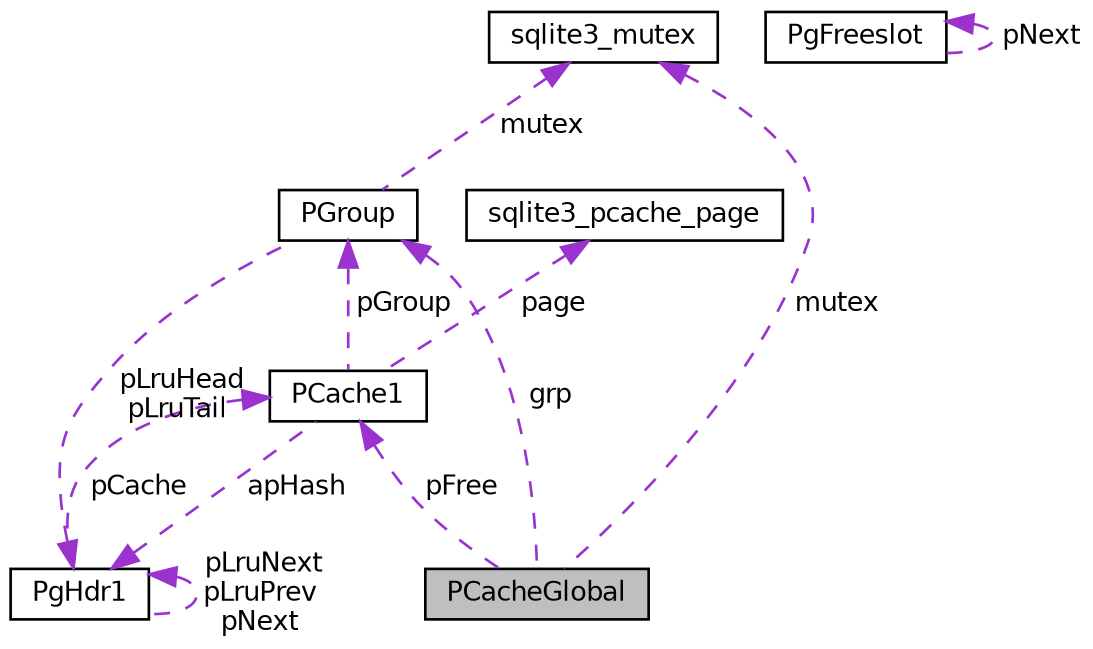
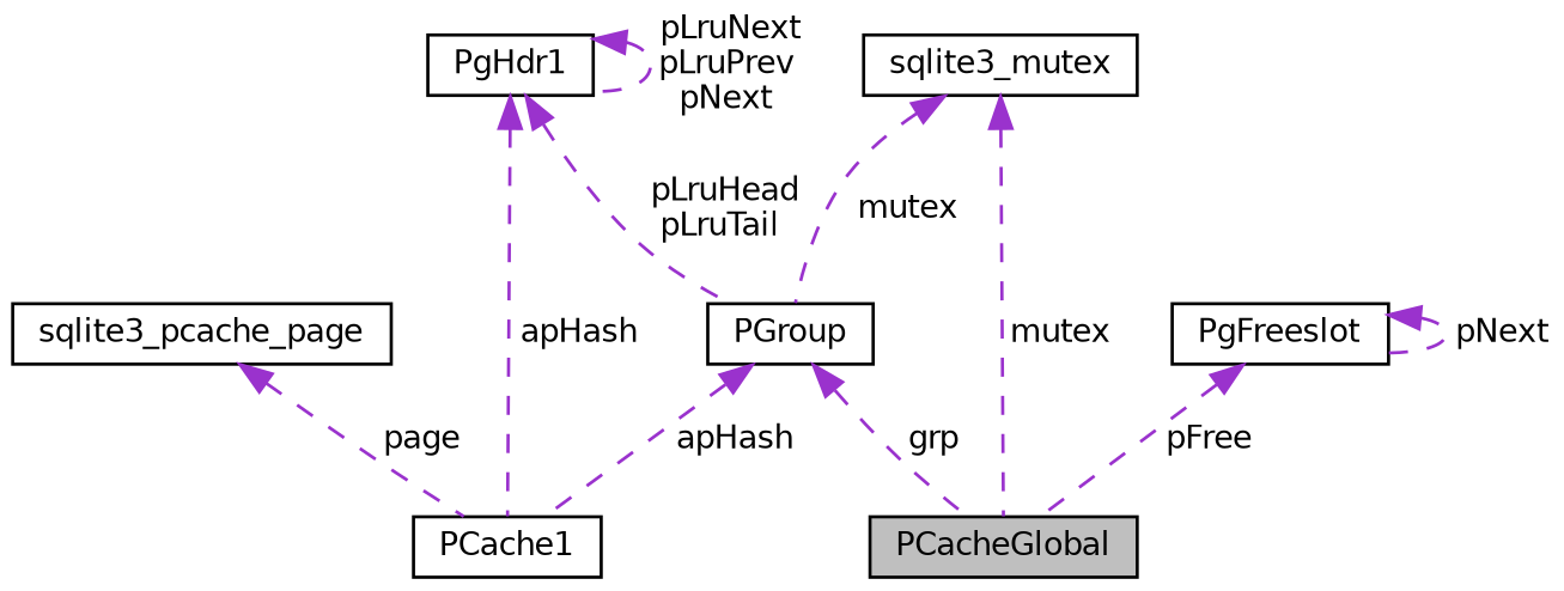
  digraph {
    node [color=black fillcolor=white fontname=Helvetica fontsize=10 shape=record style=filled]
    edge [color=darkorchid3 dir=back fontname=Helvetica fontsize=10 labelfontname=Helvetica labelfontsize=10 style=dashed]
    n1 [fillcolor=grey75 fontcolor=black height=0.2 label=PCacheGlobal width=0.4]
    n2 [height=0.2 label=PGroup width=0.4]
    n3 [height=0.2 label=PCache1 width=0.4]
    n4 [height=0.2 label=PgHdr1 width=0.4]
    n5 [height=0.2 label=sqlite3_pcache_page width=0.4]
    n6 [height=0.2 label=sqlite3_mutex width=0.4]
    n7 [height=0.2 label=PgFreeslot width=0.4]
    n2 -> n1 [label=" grp"]
-   n2 -> n3 [label=" pGroup"]
-   n3 -> n4 [label=" pCache"]
+   n2 -> n3 [label=" apHash"]
    n4 -> n2 [label=" pLruHead\npLruTail"]
    n4 -> n3 [label=" apHash"]
    n4 -> n4 [label=" pLruNext\npLruPrev\npNext"]
    n5 -> n3 [label=" page"]
    n6 -> n1 [label=" mutex"]
    n6 -> n2 [label=" mutex"]
-   n3 -> n1 [label=" pFree"]
+   n7 -> n1 [label=" pFree"]
    n7 -> n7 [label=" pNext"]
  }
